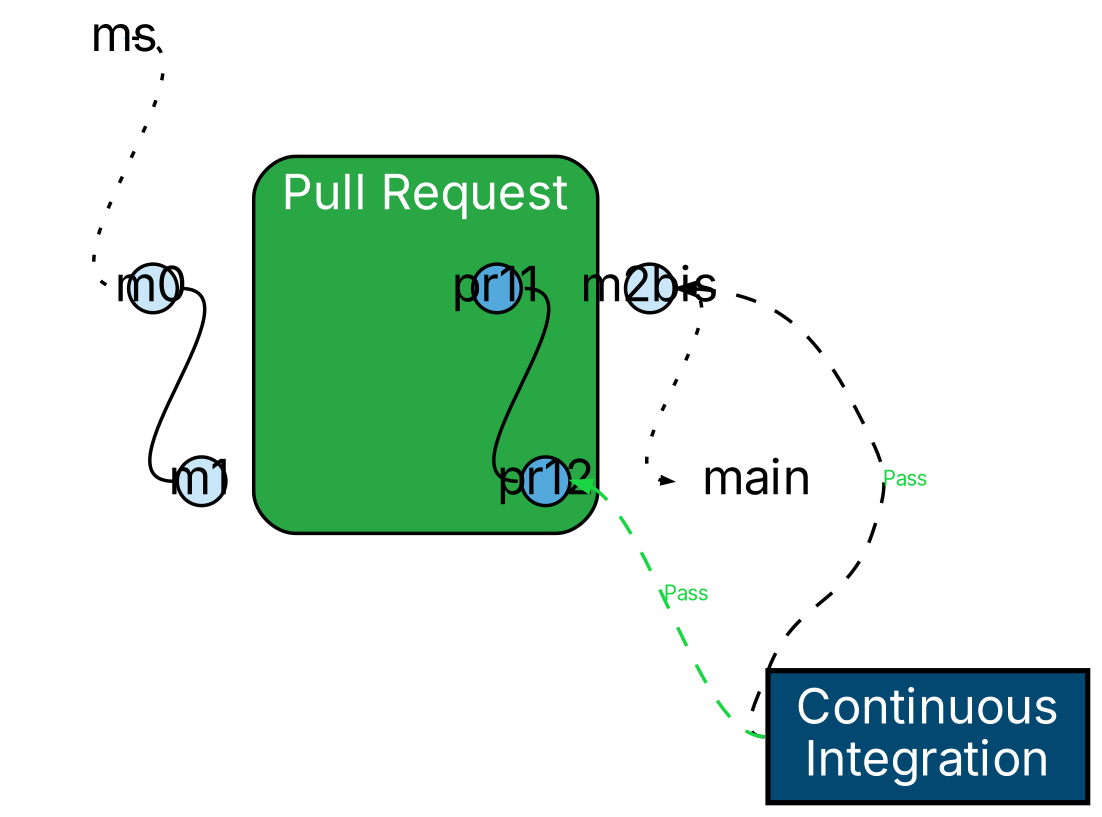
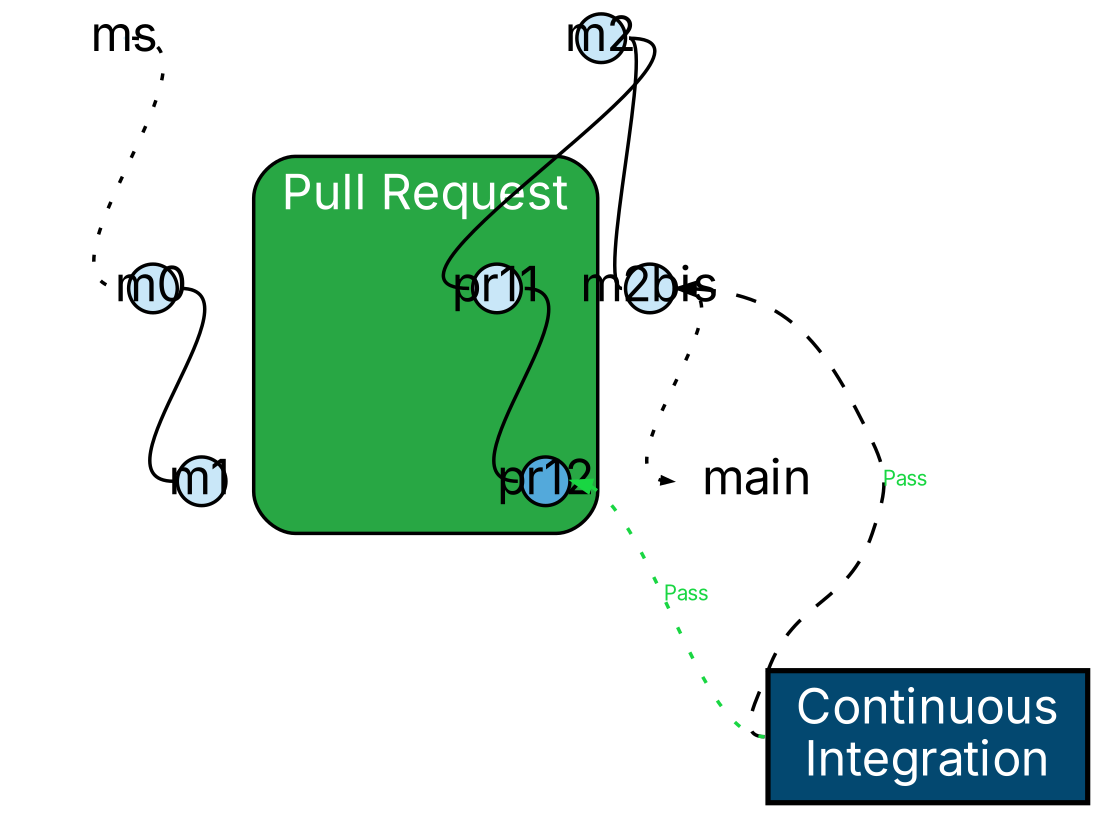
  strict digraph {
    fontname=Inter
    forcelabels=false
    newrank=false
    rankdir=TB
    node [color=black fillcolor="#C9E7F8" fixedsize=true fontcolor=black fontname=Inter group=main shape=circle style=filled]
    edge [arrowhead=none color=black fontname=Inter headport=w tailport=e]
    ms [height=0 penwidth=0 width=0]
    n2 [fillcolor=none fixedsize=false height=0.2 label=main shape=none width=0.2]
    m0 [height=0.2 width=0.2]
    m1 [height=0.2 width=0.2]
+   m2 [height=0.2 width=0.2]
    m2bis [height=0.2 width=0.2]
-   pr11 [fillcolor="#53A9DB" group=pr height=0.2 width=0.2]
+   pr11 [group=pr height=0.2 width=0.2]
    pr12 [fillcolor="#53A9DB" group=pr height=0.2 width=0.2]
    n9 [fillcolor="#034870" fixedsize=false fontcolor=white height=0.2 label="Continuous\nIntegration" penwidth=1.5 shape=box width=0.2 group=""]
    subgraph sub_1 {
      rank=min
      ms
    }
    subgraph sub_2 {
      rank=sink
      n2
    }
    subgraph sub_3 {
      ms
      n2
      m0
      m1
+     m2
      m2bis
    }
    subgraph sub_4 {
      subgraph cluster_5 {
        fillcolor="#28A744"
        fontcolor=white
        label="Pull Request"
        style="rounded,filled"
        pr12
        subgraph sub_6 {
          fillcolor="#28A744"
          fontcolor=white
          label="Pull Request"
          rank=same
          style="rounded,filled"
          pr11
        }
      }
    }
    subgraph sub_7 {
      m2bis
      pr12
      n9
    }
    ms -> m0 [style=dotted]
    m0 -> m1
+   m2 -> m2bis
+   m2 -> pr11
    m2bis -> n2 [arrowhead=normal arrowsize=0.25 style=dotted]
    m2bis -> n9 [arrowsize=0.5 arrowtail=normal dir=both fontcolor="#19d642" fontsize="6pt" label=Pass penwidth=1 style=dashed]
    pr11 -> pr12
-   pr12 -> n9 [arrowsize=0.5 arrowtail=normal color="#19d642" dir=both fontcolor="#19d642" fontsize="6pt" label=Pass penwidth=1 style=dashed]
+   pr12 -> n9 [arrowsize=0.5 arrowtail=normal color="#19d642" dir=both fontcolor="#19d642" fontsize="6pt" label=Pass penwidth=1 style=dotted]
  }
